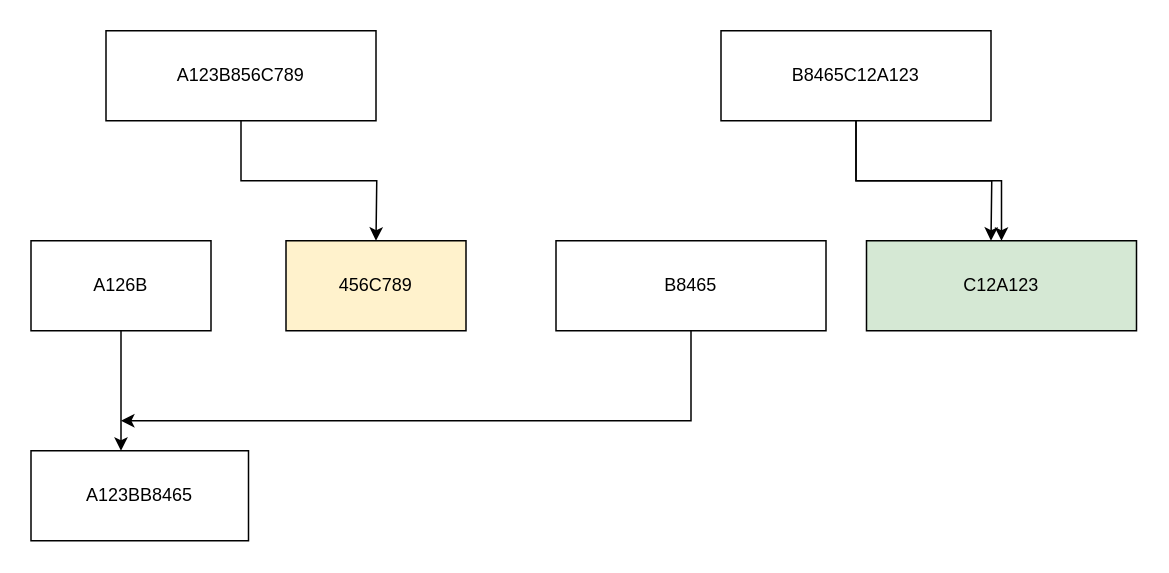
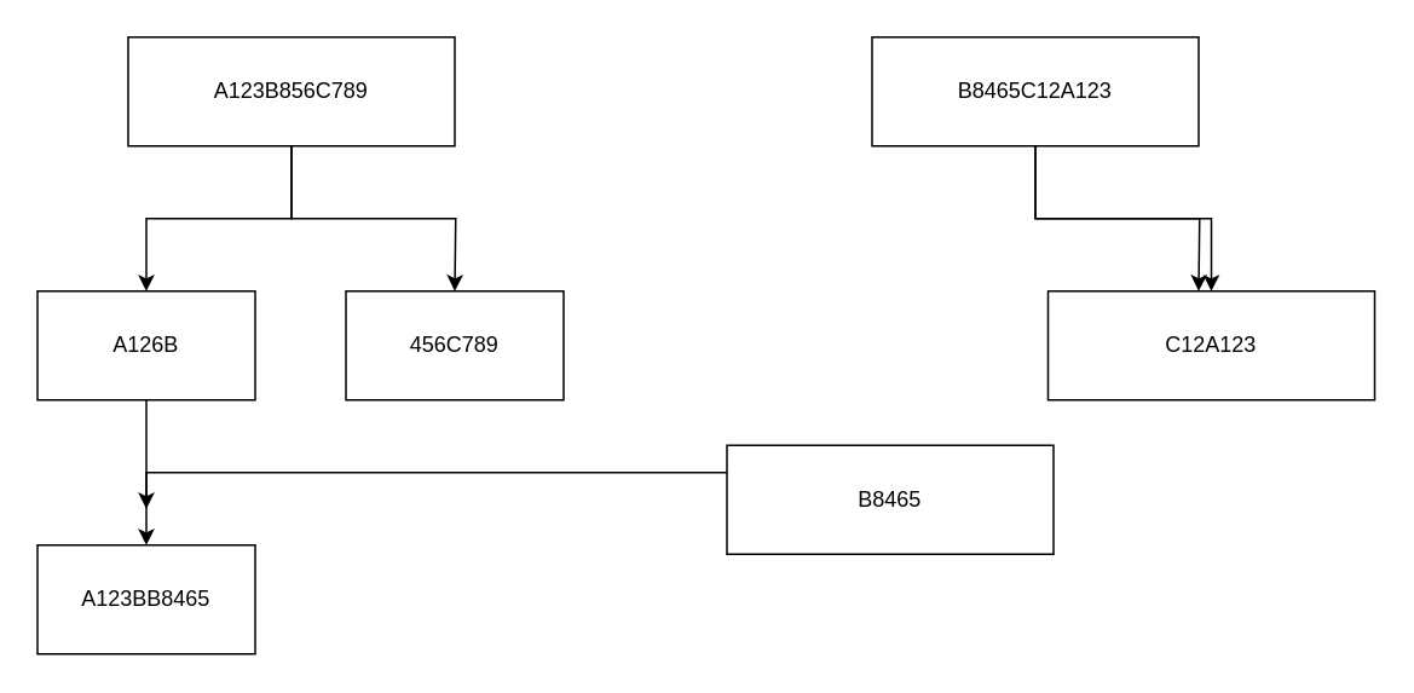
  <mxCell id="0" />
  <mxCell id="1" parent="0" />
+ <mxCell id="2" value="" style="edgeStyle=orthogonalEdgeStyle;rounded=0;orthogonalLoop=1;jettySize=auto;html=1;" edge="1" parent="1" source="4" target="9"><mxGeometry relative="1" as="geometry" /></mxCell>
  <mxCell id="3" style="edgeStyle=orthogonalEdgeStyle;rounded=0;orthogonalLoop=1;jettySize=auto;html=1;" edge="1" parent="1" source="4"><mxGeometry relative="1" as="geometry"><mxPoint x="250" y="160" as="targetPoint" /></mxGeometry></mxCell>
  <mxCell id="4" value="A123B856C789" style="rounded=0;whiteSpace=wrap;html=1;" vertex="1" parent="1"><mxGeometry x="70" y="20" width="180" height="60" as="geometry" /></mxCell>
  <mxCell id="5" value="" style="edgeStyle=orthogonalEdgeStyle;rounded=0;orthogonalLoop=1;jettySize=auto;html=1;" edge="1" parent="1" source="7" target="13"><mxGeometry relative="1" as="geometry" /></mxCell>
  <mxCell id="6" style="edgeStyle=orthogonalEdgeStyle;rounded=0;orthogonalLoop=1;jettySize=auto;html=1;" edge="1" parent="1" source="7"><mxGeometry relative="1" as="geometry"><mxPoint x="660" y="160" as="targetPoint" /></mxGeometry></mxCell>
  <mxCell id="7" value="B8465C12A123" style="rounded=0;whiteSpace=wrap;html=1;" vertex="1" parent="1"><mxGeometry x="480" y="20" width="180" height="60" as="geometry" /></mxCell>
  <mxCell id="8" value="" style="edgeStyle=orthogonalEdgeStyle;rounded=0;orthogonalLoop=1;jettySize=auto;html=1;" edge="1" parent="1" source="9" target="14"><mxGeometry relative="1" as="geometry"><Array as="points"><mxPoint x="80" y="300" /><mxPoint x="80" y="300" /></Array></mxGeometry></mxCell>
  <mxCell id="9" value="A126B" style="whiteSpace=wrap;html=1;rounded=0;" vertex="1" parent="1"><mxGeometry x="20" y="160" width="120" height="60" as="geometry" /></mxCell>
  <mxCell id="10" style="edgeStyle=orthogonalEdgeStyle;rounded=0;orthogonalLoop=1;jettySize=auto;html=1;" edge="1" parent="1" source="11"><mxGeometry relative="1" as="geometry"><mxPoint x="80" y="280" as="targetPoint" /><Array as="points"><mxPoint x="460" y="260" /><mxPoint x="460" y="260" /></Array></mxGeometry></mxCell>
- <mxCell id="11" value="B8465" style="rounded=0;whiteSpace=wrap;html=1;" vertex="1" parent="1"><mxGeometry x="370" y="160" width="180" height="60" as="geometry" /></mxCell>
- <mxCell id="12" value="456C789" style="whiteSpace=wrap;html=1;rounded=0;fillColor=#fff2cc;" vertex="1" parent="1"><mxGeometry x="190" y="160" width="120" height="60" as="geometry" /></mxCell>
- <mxCell id="13" value="C12A123" style="rounded=0;whiteSpace=wrap;html=1;fillColor=#d5e8d4;" vertex="1" parent="1"><mxGeometry x="577" y="160" width="180" height="60" as="geometry" /></mxCell>
- <mxCell id="14" value="A123BB8465" style="whiteSpace=wrap;html=1;rounded=0;" vertex="1" parent="1"><mxGeometry x="20" y="300" width="145" height="60" as="geometry" /></mxCell>
+ <mxCell id="11" value="B8465" style="rounded=0;whiteSpace=wrap;html=1;" vertex="1" parent="1"><mxGeometry x="400" y="245" width="180" height="60" as="geometry" /></mxCell>
+ <mxCell id="12" value="456C789" style="whiteSpace=wrap;html=1;rounded=0;" vertex="1" parent="1"><mxGeometry x="190" y="160" width="120" height="60" as="geometry" /></mxCell>
+ <mxCell id="13" value="C12A123" style="rounded=0;whiteSpace=wrap;html=1;" vertex="1" parent="1"><mxGeometry x="577" y="160" width="180" height="60" as="geometry" /></mxCell>
+ <mxCell id="14" value="A123BB8465" style="whiteSpace=wrap;html=1;rounded=0;" vertex="1" parent="1"><mxGeometry x="20" y="300" width="120" height="60" as="geometry" /></mxCell>
